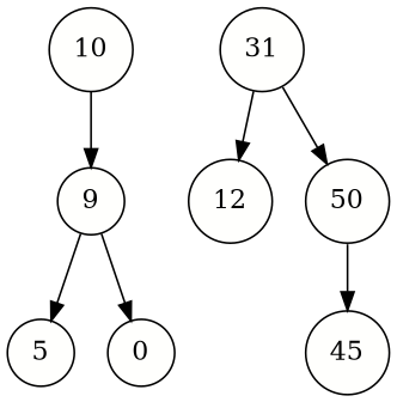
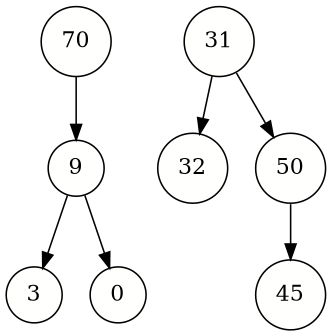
  digraph {
    node [color=black fillcolor="#FFFFFD" shape=circle style=filled]
    edge [color=black]
    n1 [label=9]
-   10
-   3 [label=5]
+   10 [label=70]
+   3
    n4 [label=0]
    31
-   12
+   12 [label=32]
    50
    45
    n1 -> 3
    n1 -> n4
    10 -> n1
    31 -> 12
    31 -> 50
    50 -> 45
  }
